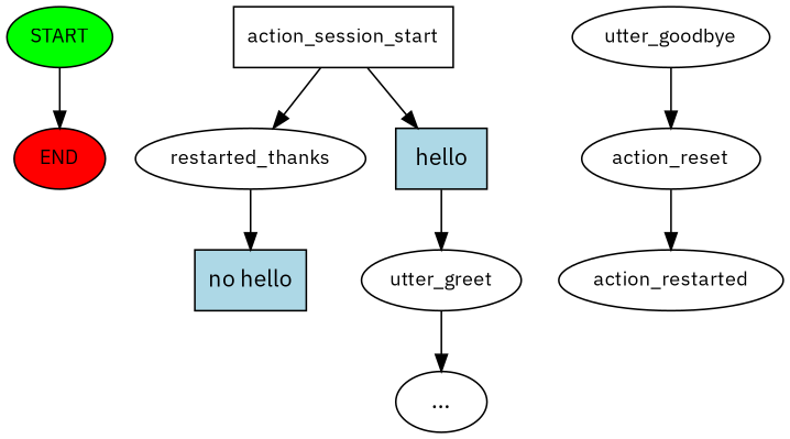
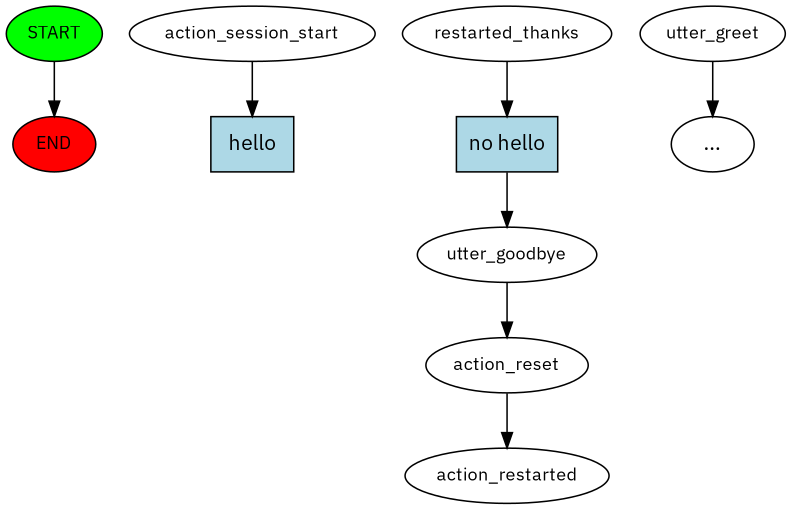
  digraph {
    fontname="IBM Plex Sans"
    node [fontname="IBM Plex Sans" fontsize=12]
    edge [fontname="IBM Plex Sans"]
    n1 [fillcolor=green label=START style=filled]
    n2 [fillcolor=red label=END style=filled]
-   n3 [label=action_session_start shape=box]
+   n3 [label=action_session_start]
    n4 [label=restarted_thanks]
    n5 [fillcolor=lightblue label=hello shape=rect style=filled fontsize=""]
    n6 [fillcolor=lightblue label="no hello" shape=rect style=filled fontsize=""]
    n7 [label=utter_greet]
    n8 [label="..." fontsize=""]
    n9 [label=utter_goodbye]
    n10 [label=action_reset]
    n11 [label=action_restarted]
    n1 -> n2
-   n3 -> n4
    n3 -> n5
    n4 -> n6
-   n5 -> n7
+   n6 -> n9
    n7 -> n8
    n9 -> n10
    n10 -> n11
  }
